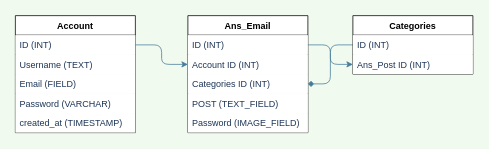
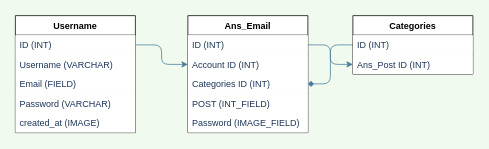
  <mxCell id="0" />
  <mxCell id="1" parent="0" />
- <mxCell id="2" value="Account" style="swimlane;fontStyle=1;childLayout=stackLayout;horizontal=1;startSize=26;horizontalStack=0;resizeParent=1;resizeParentMax=0;resizeLast=0;collapsible=1;marginBottom=0;" vertex="1" parent="1"><mxGeometry x="20" y="20" width="160" height="156" as="geometry"><mxRectangle x="80" y="40" width="80" height="26" as="alternateBounds" /></mxGeometry></mxCell>
+ <mxCell id="2" value="Username" style="swimlane;fontStyle=1;childLayout=stackLayout;horizontal=1;startSize=26;horizontalStack=0;resizeParent=1;resizeParentMax=0;resizeLast=0;collapsible=1;marginBottom=0;" vertex="1" parent="1"><mxGeometry x="20" y="20" width="160" height="156" as="geometry"><mxRectangle x="80" y="40" width="80" height="26" as="alternateBounds" /></mxGeometry></mxCell>
  <mxCell id="3" value="ID (INT)" style="text;strokeColor=none;align=left;verticalAlign=top;spacingLeft=4;spacingRight=4;overflow=hidden;rotatable=0;points=[[0,0.5],[1,0.5]];portConstraint=eastwest;fontColor=#1D3557;fillColor=#FFFFFF;" vertex="1" parent="2"><mxGeometry y="26" width="160" height="26" as="geometry" /></mxCell>
- <mxCell id="4" value="Username (TEXT)" style="text;strokeColor=none;align=left;verticalAlign=top;spacingLeft=4;spacingRight=4;overflow=hidden;rotatable=0;points=[[0,0.5],[1,0.5]];portConstraint=eastwest;fontColor=#1D3557;fillColor=#FFFFFF;" vertex="1" parent="2"><mxGeometry y="52" width="160" height="26" as="geometry" /></mxCell>
+ <mxCell id="4" value="Username (VARCHAR)" style="text;strokeColor=none;align=left;verticalAlign=top;spacingLeft=4;spacingRight=4;overflow=hidden;rotatable=0;points=[[0,0.5],[1,0.5]];portConstraint=eastwest;fontColor=#1D3557;fillColor=#FFFFFF;" vertex="1" parent="2"><mxGeometry y="52" width="160" height="26" as="geometry" /></mxCell>
  <mxCell id="5" value="Email (FIELD)" style="text;strokeColor=none;align=left;verticalAlign=top;spacingLeft=4;spacingRight=4;overflow=hidden;rotatable=0;points=[[0,0.5],[1,0.5]];portConstraint=eastwest;fontColor=#1D3557;fillColor=#FFFFFF;" vertex="1" parent="2"><mxGeometry y="78" width="160" height="26" as="geometry" /></mxCell>
  <mxCell id="6" value="Password (VARCHAR)" style="text;strokeColor=none;align=left;verticalAlign=top;spacingLeft=4;spacingRight=4;overflow=hidden;rotatable=0;points=[[0,0.5],[1,0.5]];portConstraint=eastwest;fontColor=#1D3557;fillColor=#FFFFFF;" vertex="1" parent="2"><mxGeometry y="104" width="160" height="26" as="geometry" /></mxCell>
- <mxCell id="7" value="created_at (TIMESTAMP)" style="text;strokeColor=none;align=left;verticalAlign=top;spacingLeft=4;spacingRight=4;overflow=hidden;rotatable=0;points=[[0,0.5],[1,0.5]];portConstraint=eastwest;fontColor=#1D3557;fillColor=#FFFFFF;" vertex="1" parent="2"><mxGeometry y="130" width="160" height="26" as="geometry" /></mxCell>
+ <mxCell id="7" value="created_at (IMAGE)" style="text;strokeColor=none;align=left;verticalAlign=top;spacingLeft=4;spacingRight=4;overflow=hidden;rotatable=0;points=[[0,0.5],[1,0.5]];portConstraint=eastwest;fontColor=#1D3557;fillColor=#FFFFFF;" vertex="1" parent="2"><mxGeometry y="130" width="160" height="26" as="geometry" /></mxCell>
  <mxCell id="8" value="Ans_Email" style="swimlane;fontStyle=1;childLayout=stackLayout;horizontal=1;startSize=26;horizontalStack=0;resizeParent=1;resizeParentMax=0;resizeLast=0;collapsible=1;marginBottom=0;" vertex="1" parent="1"><mxGeometry x="250" y="20" width="160" height="156" as="geometry"><mxRectangle x="80" y="40" width="80" height="26" as="alternateBounds" /></mxGeometry></mxCell>
  <mxCell id="9" value="ID (INT)" style="text;strokeColor=none;align=left;verticalAlign=top;spacingLeft=4;spacingRight=4;overflow=hidden;rotatable=0;points=[[0,0.5],[1,0.5]];portConstraint=eastwest;fontColor=#1D3557;fillColor=#FFFFFF;" vertex="1" parent="8"><mxGeometry y="26" width="160" height="26" as="geometry" /></mxCell>
  <mxCell id="10" value="Account ID (INT)" style="text;strokeColor=none;align=left;verticalAlign=top;spacingLeft=4;spacingRight=4;overflow=hidden;rotatable=0;points=[[0,0.5],[1,0.5]];portConstraint=eastwest;fontColor=#1D3557;fillColor=#FFFFFF;" vertex="1" parent="8"><mxGeometry y="52" width="160" height="26" as="geometry" /></mxCell>
  <mxCell id="11" value="Categories ID (INT)" style="text;strokeColor=none;align=left;verticalAlign=top;spacingLeft=4;spacingRight=4;overflow=hidden;rotatable=0;points=[[0,0.5],[1,0.5]];portConstraint=eastwest;fontColor=#1D3557;fillColor=#FFFFFF;" vertex="1" parent="8"><mxGeometry y="78" width="160" height="26" as="geometry" /></mxCell>
- <mxCell id="12" value="POST (TEXT_FIELD)" style="text;strokeColor=none;align=left;verticalAlign=top;spacingLeft=4;spacingRight=4;overflow=hidden;rotatable=0;points=[[0,0.5],[1,0.5]];portConstraint=eastwest;fontColor=#1D3557;fillColor=#FFFFFF;" vertex="1" parent="8"><mxGeometry y="104" width="160" height="26" as="geometry" /></mxCell>
+ <mxCell id="12" value="POST (INT_FIELD)" style="text;strokeColor=none;align=left;verticalAlign=top;spacingLeft=4;spacingRight=4;overflow=hidden;rotatable=0;points=[[0,0.5],[1,0.5]];portConstraint=eastwest;fontColor=#1D3557;fillColor=#FFFFFF;" vertex="1" parent="8"><mxGeometry y="104" width="160" height="26" as="geometry" /></mxCell>
  <mxCell id="13" value="Password (IMAGE_FIELD)" style="text;strokeColor=none;align=left;verticalAlign=top;spacingLeft=4;spacingRight=4;overflow=hidden;rotatable=0;points=[[0,0.5],[1,0.5]];portConstraint=eastwest;fontColor=#1D3557;fillColor=#FFFFFF;" vertex="1" parent="8"><mxGeometry y="130" width="160" height="26" as="geometry" /></mxCell>
  <mxCell id="14" style="edgeStyle=orthogonalEdgeStyle;curved=0;rounded=1;sketch=0;orthogonalLoop=1;jettySize=auto;html=1;exitX=0;exitY=0.5;exitDx=0;exitDy=0;strokeColor=#457B9D;fillColor=#A8DADC;fontColor=#1D3557;endArrow=diamond;" edge="1" parent="1" source="15" target="11"><mxGeometry relative="1" as="geometry" /></mxCell>
  <mxCell id="15" value="Categories" style="swimlane;fontStyle=1;childLayout=stackLayout;horizontal=1;startSize=26;horizontalStack=0;resizeParent=1;resizeParentMax=0;resizeLast=0;collapsible=1;marginBottom=0;" vertex="1" parent="1"><mxGeometry x="470" y="20" width="160" height="78" as="geometry"><mxRectangle x="80" y="40" width="80" height="26" as="alternateBounds" /></mxGeometry></mxCell>
  <mxCell id="16" value="ID (INT)" style="text;strokeColor=none;align=left;verticalAlign=top;spacingLeft=4;spacingRight=4;overflow=hidden;rotatable=0;points=[[0,0.5],[1,0.5]];portConstraint=eastwest;fontColor=#1D3557;fillColor=#FFFFFF;" vertex="1" parent="15"><mxGeometry y="26" width="160" height="26" as="geometry" /></mxCell>
  <mxCell id="17" value="Ans_Post ID (INT)" style="text;strokeColor=none;align=left;verticalAlign=top;spacingLeft=4;spacingRight=4;overflow=hidden;rotatable=0;points=[[0,0.5],[1,0.5]];portConstraint=eastwest;fontColor=#1D3557;fillColor=#FFFFFF;" vertex="1" parent="15"><mxGeometry y="52" width="160" height="26" as="geometry" /></mxCell>
  <mxCell id="18" style="edgeStyle=orthogonalEdgeStyle;curved=0;rounded=1;sketch=0;orthogonalLoop=1;jettySize=auto;html=1;exitX=1;exitY=0.5;exitDx=0;exitDy=0;entryX=0;entryY=0.5;entryDx=0;entryDy=0;strokeColor=#457B9D;fillColor=#A8DADC;fontColor=#1D3557;" edge="1" parent="1" source="3" target="10"><mxGeometry relative="1" as="geometry" /></mxCell>
  <mxCell id="19" style="edgeStyle=orthogonalEdgeStyle;curved=0;rounded=1;sketch=0;orthogonalLoop=1;jettySize=auto;html=1;exitX=1;exitY=0.5;exitDx=0;exitDy=0;strokeColor=#457B9D;fillColor=#A8DADC;fontColor=#1D3557;" edge="1" parent="1" source="9" target="17"><mxGeometry relative="1" as="geometry" /></mxCell>
